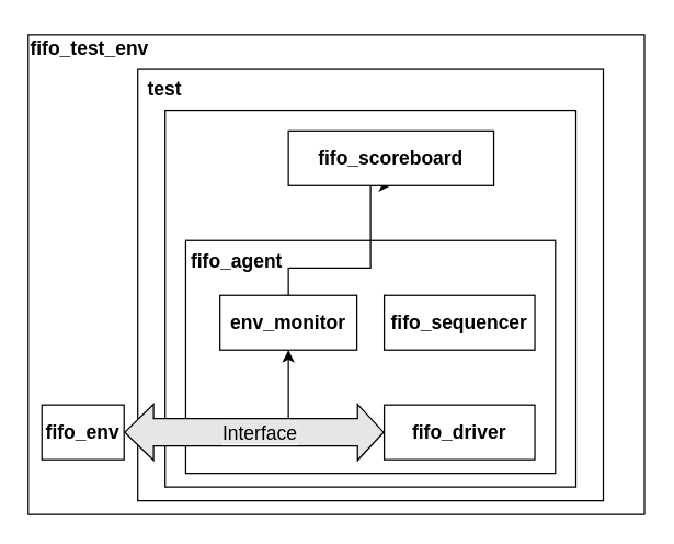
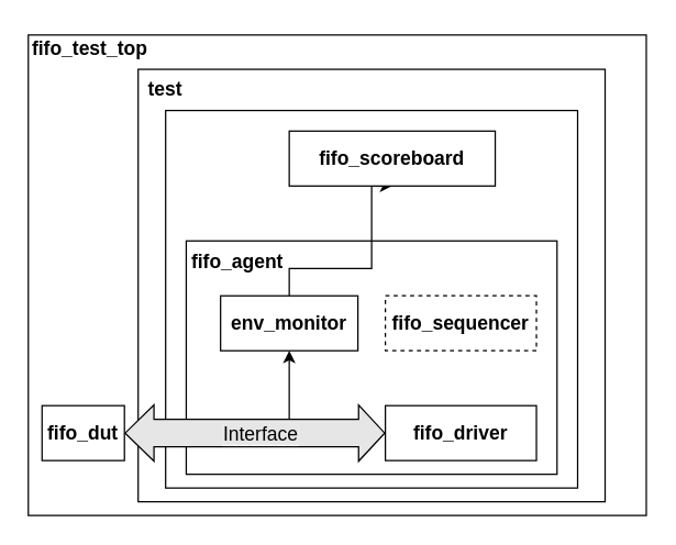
  <mxCell id="0" />
  <mxCell id="1" parent="0" />
  <mxCell id="2" value="" style="rounded=0;whiteSpace=wrap;html=1;" parent="1" vertex="1"><mxGeometry x="20" y="25" width="450" height="350" as="geometry" /></mxCell>
  <mxCell id="3" value="" style="rounded=0;whiteSpace=wrap;html=1;" parent="1" vertex="1"><mxGeometry x="100" y="50" width="340" height="315" as="geometry" /></mxCell>
- <mxCell id="4" value="fifo_test_env" style="text;html=1;align=center;verticalAlign=middle;whiteSpace=wrap;rounded=0;fontStyle=1;fontSize=14;" parent="1" vertex="1"><mxGeometry x="20" y="20" width="90" height="30" as="geometry" /></mxCell>
+ <mxCell id="4" value="fifo_test_top" style="text;html=1;align=center;verticalAlign=middle;whiteSpace=wrap;rounded=0;fontStyle=1;fontSize=14;" parent="1" vertex="1"><mxGeometry x="20" y="20" width="90" height="30" as="geometry" /></mxCell>
  <mxCell id="5" value="test" style="text;html=1;align=center;verticalAlign=middle;whiteSpace=wrap;rounded=0;fontStyle=1;fontSize=14;" parent="1" vertex="1"><mxGeometry x="100" y="50" width="40" height="30" as="geometry" /></mxCell>
  <mxCell id="6" value="" style="rounded=0;whiteSpace=wrap;html=1;" parent="1" vertex="1"><mxGeometry x="120" y="80" width="300" height="275" as="geometry" /></mxCell>
  <mxCell id="7" value="" style="rounded=0;whiteSpace=wrap;html=1;" parent="1" vertex="1"><mxGeometry x="135" y="175" width="270" height="170" as="geometry" /></mxCell>
  <mxCell id="8" value="fifo_agent" style="text;html=1;align=center;verticalAlign=middle;whiteSpace=wrap;rounded=0;fontStyle=1;fontSize=14;" parent="1" vertex="1"><mxGeometry x="135" y="175" width="75" height="30" as="geometry" /></mxCell>
  <mxCell id="9" style="edgeStyle=orthogonalEdgeStyle;rounded=0;orthogonalLoop=1;jettySize=auto;html=1;entryX=0.5;entryY=1;entryDx=0;entryDy=0;" edge="1" parent="1" source="10" target="16"><mxGeometry relative="1" as="geometry"><Array as="points"><mxPoint x="210" y="195" /><mxPoint x="270" y="195" /></Array></mxGeometry></mxCell>
  <mxCell id="10" value="&lt;font style=&quot;font-size: 14px;&quot;&gt;&lt;b&gt;env_monitor&lt;/b&gt;&lt;/font&gt;" style="rounded=0;whiteSpace=wrap;html=1;" parent="1" vertex="1"><mxGeometry x="160" y="215" width="100" height="40" as="geometry" /></mxCell>
- <mxCell id="11" value="&lt;font style=&quot;font-size: 14px;&quot;&gt;&lt;b&gt;fifo_sequencer&lt;/b&gt;&lt;/font&gt;" style="rounded=0;whiteSpace=wrap;html=1;" parent="1" vertex="1"><mxGeometry x="280" y="215" width="110" height="40" as="geometry" /></mxCell>
+ <mxCell id="11" value="&lt;font style=&quot;font-size: 14px;&quot;&gt;&lt;b&gt;fifo_sequencer&lt;/b&gt;&lt;/font&gt;" style="rounded=0;whiteSpace=wrap;html=1;dashed=1;" parent="1" vertex="1"><mxGeometry x="280" y="215" width="110" height="40" as="geometry" /></mxCell>
  <mxCell id="12" value="&lt;font style=&quot;font-size: 14px;&quot;&gt;&lt;b&gt;fifo_driver&lt;/b&gt;&lt;/font&gt;" style="rounded=0;whiteSpace=wrap;html=1;" parent="1" vertex="1"><mxGeometry x="280" y="295" width="110" height="40" as="geometry" /></mxCell>
- <mxCell id="13" value="&lt;font style=&quot;font-size: 14px;&quot;&gt;&lt;b&gt;fifo_env&lt;/b&gt;&lt;/font&gt;" style="rounded=0;whiteSpace=wrap;html=1;" parent="1" vertex="1"><mxGeometry x="30" y="295" width="60" height="40" as="geometry" /></mxCell>
+ <mxCell id="13" value="&lt;font style=&quot;font-size: 14px;&quot;&gt;&lt;b&gt;fifo_dut&lt;/b&gt;&lt;/font&gt;" style="rounded=0;whiteSpace=wrap;html=1;" parent="1" vertex="1"><mxGeometry x="30" y="295" width="60" height="40" as="geometry" /></mxCell>
  <mxCell id="14" value="" style="shape=flexArrow;endArrow=classic;startArrow=classic;html=1;rounded=0;exitX=1;exitY=0.5;exitDx=0;exitDy=0;entryX=0;entryY=0.5;entryDx=0;entryDy=0;width=20;startSize=6.668;fillColor=#E6E6E6;labelBackgroundColor=none;fontColor=default;" parent="1" source="13" target="12" edge="1"><mxGeometry width="100" height="100" relative="1" as="geometry"><mxPoint x="80" y="235" as="sourcePoint" /><mxPoint x="180" y="135" as="targetPoint" /></mxGeometry></mxCell>
  <mxCell id="15" value="&lt;font style=&quot;font-size: 14px; background-color: rgb(230, 230, 230);&quot;&gt;Interface&lt;/font&gt;" style="edgeLabel;html=1;align=center;verticalAlign=middle;resizable=0;points=[];" parent="14" vertex="1" connectable="0"><mxGeometry x="0.032" relative="1" as="geometry"><mxPoint as="offset" /></mxGeometry></mxCell>
  <mxCell id="16" value="&lt;font style=&quot;font-size: 14px;&quot;&gt;&lt;b&gt;fifo_scoreboard&lt;/b&gt;&lt;/font&gt;" style="rounded=0;whiteSpace=wrap;html=1;" vertex="1" parent="1"><mxGeometry x="210" y="95" width="150" height="40" as="geometry" /></mxCell>
  <mxCell id="17" style="edgeStyle=orthogonalEdgeStyle;rounded=0;orthogonalLoop=1;jettySize=auto;html=1;entryX=0.5;entryY=1;entryDx=0;entryDy=0;" edge="1" parent="1" target="10"><mxGeometry relative="1" as="geometry"><mxPoint x="210" y="305" as="sourcePoint" /><mxPoint x="345" y="305" as="targetPoint" /><Array as="points"><mxPoint x="210" y="295" /><mxPoint x="210" y="295" /></Array></mxGeometry></mxCell>
